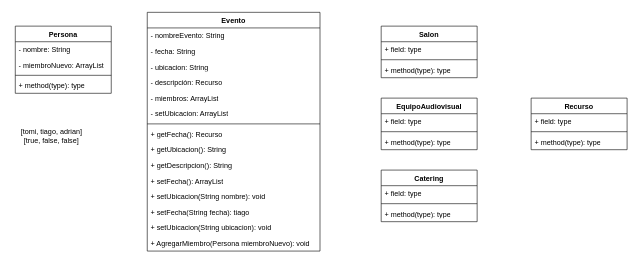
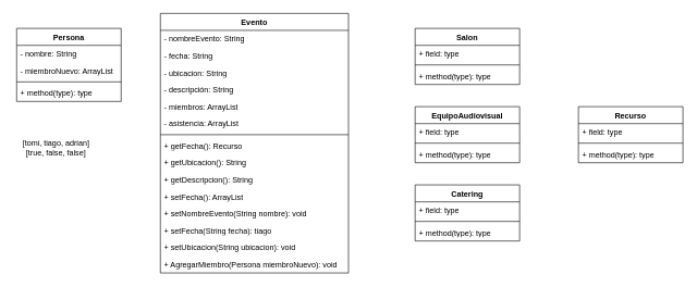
  <mxCell id="0" />
  <mxCell id="1" parent="0" />
  <mxCell id="2" value="Evento" style="swimlane;fontStyle=1;align=center;verticalAlign=top;childLayout=stackLayout;horizontal=1;startSize=26;horizontalStack=0;resizeParent=1;resizeParentMax=0;resizeLast=0;collapsible=1;marginBottom=0;whiteSpace=wrap;html=1;" vertex="1" parent="1"><mxGeometry x="245" y="20" width="288" height="398" as="geometry" /></mxCell>
  <mxCell id="3" value="- nombreEvento: String" style="text;strokeColor=none;fillColor=none;align=left;verticalAlign=top;spacingLeft=4;spacingRight=4;overflow=hidden;rotatable=0;points=[[0,0.5],[1,0.5]];portConstraint=eastwest;whiteSpace=wrap;html=1;" vertex="1" parent="2"><mxGeometry y="26" width="288" height="26" as="geometry" /></mxCell>
  <mxCell id="4" value="- fecha&lt;span style=&quot;background-color: initial;&quot;&gt;: String&lt;/span&gt;" style="text;strokeColor=none;fillColor=none;align=left;verticalAlign=top;spacingLeft=4;spacingRight=4;overflow=hidden;rotatable=0;points=[[0,0.5],[1,0.5]];portConstraint=eastwest;whiteSpace=wrap;html=1;" vertex="1" parent="2"><mxGeometry y="52" width="288" height="26" as="geometry" /></mxCell>
  <mxCell id="5" value="- ubicacion: String" style="text;strokeColor=none;fillColor=none;align=left;verticalAlign=top;spacingLeft=4;spacingRight=4;overflow=hidden;rotatable=0;points=[[0,0.5],[1,0.5]];portConstraint=eastwest;whiteSpace=wrap;html=1;" vertex="1" parent="2"><mxGeometry y="78" width="288" height="26" as="geometry" /></mxCell>
- <mxCell id="6" value="- descripción: Recurso" style="text;strokeColor=none;fillColor=none;align=left;verticalAlign=top;spacingLeft=4;spacingRight=4;overflow=hidden;rotatable=0;points=[[0,0.5],[1,0.5]];portConstraint=eastwest;whiteSpace=wrap;html=1;" vertex="1" parent="2"><mxGeometry y="104" width="288" height="26" as="geometry" /></mxCell>
+ <mxCell id="6" value="- descripción: String" style="text;strokeColor=none;fillColor=none;align=left;verticalAlign=top;spacingLeft=4;spacingRight=4;overflow=hidden;rotatable=0;points=[[0,0.5],[1,0.5]];portConstraint=eastwest;whiteSpace=wrap;html=1;" vertex="1" parent="2"><mxGeometry y="104" width="288" height="26" as="geometry" /></mxCell>
  <mxCell id="7" value="- miembros: ArrayList" style="text;strokeColor=none;fillColor=none;align=left;verticalAlign=top;spacingLeft=4;spacingRight=4;overflow=hidden;rotatable=0;points=[[0,0.5],[1,0.5]];portConstraint=eastwest;whiteSpace=wrap;html=1;" vertex="1" parent="2"><mxGeometry y="130" width="288" height="26" as="geometry" /></mxCell>
- <mxCell id="8" value="- setUbicacion: ArrayList" style="text;strokeColor=none;fillColor=none;align=left;verticalAlign=top;spacingLeft=4;spacingRight=4;overflow=hidden;rotatable=0;points=[[0,0.5],[1,0.5]];portConstraint=eastwest;whiteSpace=wrap;html=1;" vertex="1" parent="2"><mxGeometry y="156" width="288" height="26" as="geometry" /></mxCell>
+ <mxCell id="8" value="- asistencia: ArrayList" style="text;strokeColor=none;fillColor=none;align=left;verticalAlign=top;spacingLeft=4;spacingRight=4;overflow=hidden;rotatable=0;points=[[0,0.5],[1,0.5]];portConstraint=eastwest;whiteSpace=wrap;html=1;" vertex="1" parent="2"><mxGeometry y="156" width="288" height="26" as="geometry" /></mxCell>
  <mxCell id="9" value="" style="line;strokeWidth=1;fillColor=none;align=left;verticalAlign=middle;spacingTop=-1;spacingLeft=3;spacingRight=3;rotatable=0;labelPosition=right;points=[];portConstraint=eastwest;strokeColor=inherit;" vertex="1" parent="2"><mxGeometry y="182" width="288" height="8" as="geometry" /></mxCell>
  <mxCell id="10" value="+ getFecha(): Recurso" style="text;strokeColor=none;fillColor=none;align=left;verticalAlign=top;spacingLeft=4;spacingRight=4;overflow=hidden;rotatable=0;points=[[0,0.5],[1,0.5]];portConstraint=eastwest;whiteSpace=wrap;html=1;" vertex="1" parent="2"><mxGeometry y="190" width="288" height="26" as="geometry" /></mxCell>
  <mxCell id="11" value="+ getUbicacion(): String" style="text;strokeColor=none;fillColor=none;align=left;verticalAlign=top;spacingLeft=4;spacingRight=4;overflow=hidden;rotatable=0;points=[[0,0.5],[1,0.5]];portConstraint=eastwest;whiteSpace=wrap;html=1;" vertex="1" parent="2"><mxGeometry y="216" width="288" height="26" as="geometry" /></mxCell>
  <mxCell id="12" value="+ getDescripcion(): String" style="text;strokeColor=none;fillColor=none;align=left;verticalAlign=top;spacingLeft=4;spacingRight=4;overflow=hidden;rotatable=0;points=[[0,0.5],[1,0.5]];portConstraint=eastwest;whiteSpace=wrap;html=1;" vertex="1" parent="2"><mxGeometry y="242" width="288" height="26" as="geometry" /></mxCell>
  <mxCell id="13" value="+ setFecha(): ArrayList" style="text;strokeColor=none;fillColor=none;align=left;verticalAlign=top;spacingLeft=4;spacingRight=4;overflow=hidden;rotatable=0;points=[[0,0.5],[1,0.5]];portConstraint=eastwest;whiteSpace=wrap;html=1;" vertex="1" parent="2"><mxGeometry y="268" width="288" height="26" as="geometry" /></mxCell>
- <mxCell id="14" value="+ setUbicacion(String nombre): void" style="text;strokeColor=none;fillColor=none;align=left;verticalAlign=top;spacingLeft=4;spacingRight=4;overflow=hidden;rotatable=0;points=[[0,0.5],[1,0.5]];portConstraint=eastwest;whiteSpace=wrap;html=1;" vertex="1" parent="2"><mxGeometry y="294" width="288" height="26" as="geometry" /></mxCell>
+ <mxCell id="14" value="+ setNombreEvento(String nombre): void" style="text;strokeColor=none;fillColor=none;align=left;verticalAlign=top;spacingLeft=4;spacingRight=4;overflow=hidden;rotatable=0;points=[[0,0.5],[1,0.5]];portConstraint=eastwest;whiteSpace=wrap;html=1;" vertex="1" parent="2"><mxGeometry y="294" width="288" height="26" as="geometry" /></mxCell>
  <mxCell id="15" value="+ setFecha(String fecha): tiago" style="text;strokeColor=none;fillColor=none;align=left;verticalAlign=top;spacingLeft=4;spacingRight=4;overflow=hidden;rotatable=0;points=[[0,0.5],[1,0.5]];portConstraint=eastwest;whiteSpace=wrap;html=1;" vertex="1" parent="2"><mxGeometry y="320" width="288" height="26" as="geometry" /></mxCell>
  <mxCell id="16" value="+ setUbicacion(String ubicacion): void" style="text;strokeColor=none;fillColor=none;align=left;verticalAlign=top;spacingLeft=4;spacingRight=4;overflow=hidden;rotatable=0;points=[[0,0.5],[1,0.5]];portConstraint=eastwest;whiteSpace=wrap;html=1;" vertex="1" parent="2"><mxGeometry y="346" width="288" height="26" as="geometry" /></mxCell>
  <mxCell id="17" value="+ AgregarMiembro(Persona miembroNuevo): void" style="text;strokeColor=none;fillColor=none;align=left;verticalAlign=top;spacingLeft=4;spacingRight=4;overflow=hidden;rotatable=0;points=[[0,0.5],[1,0.5]];portConstraint=eastwest;whiteSpace=wrap;html=1;" vertex="1" parent="2"><mxGeometry y="372" width="288" height="26" as="geometry" /></mxCell>
  <mxCell id="18" value="Persona" style="swimlane;fontStyle=1;align=center;verticalAlign=top;childLayout=stackLayout;horizontal=1;startSize=26;horizontalStack=0;resizeParent=1;resizeParentMax=0;resizeLast=0;collapsible=1;marginBottom=0;whiteSpace=wrap;html=1;" vertex="1" parent="1"><mxGeometry x="25" y="43" width="160" height="112" as="geometry" /></mxCell>
  <mxCell id="19" value="- nombre: String" style="text;strokeColor=none;fillColor=none;align=left;verticalAlign=top;spacingLeft=4;spacingRight=4;overflow=hidden;rotatable=0;points=[[0,0.5],[1,0.5]];portConstraint=eastwest;whiteSpace=wrap;html=1;" vertex="1" parent="18"><mxGeometry y="26" width="160" height="26" as="geometry" /></mxCell>
  <mxCell id="20" value="- miembroNuevo: ArrayList" style="text;strokeColor=none;fillColor=none;align=left;verticalAlign=top;spacingLeft=4;spacingRight=4;overflow=hidden;rotatable=0;points=[[0,0.5],[1,0.5]];portConstraint=eastwest;whiteSpace=wrap;html=1;" vertex="1" parent="18"><mxGeometry y="52" width="160" height="26" as="geometry" /></mxCell>
  <mxCell id="21" value="" style="line;strokeWidth=1;fillColor=none;align=left;verticalAlign=middle;spacingTop=-1;spacingLeft=3;spacingRight=3;rotatable=0;labelPosition=right;points=[];portConstraint=eastwest;strokeColor=inherit;" vertex="1" parent="18"><mxGeometry y="78" width="160" height="8" as="geometry" /></mxCell>
  <mxCell id="22" value="+ method(type): type" style="text;strokeColor=none;fillColor=none;align=left;verticalAlign=top;spacingLeft=4;spacingRight=4;overflow=hidden;rotatable=0;points=[[0,0.5],[1,0.5]];portConstraint=eastwest;whiteSpace=wrap;html=1;" vertex="1" parent="18"><mxGeometry y="86" width="160" height="26" as="geometry" /></mxCell>
  <mxCell id="23" value="Salon" style="swimlane;fontStyle=1;align=center;verticalAlign=top;childLayout=stackLayout;horizontal=1;startSize=26;horizontalStack=0;resizeParent=1;resizeParentMax=0;resizeLast=0;collapsible=1;marginBottom=0;whiteSpace=wrap;html=1;" vertex="1" parent="1"><mxGeometry x="635" y="43" width="160" height="86" as="geometry" /></mxCell>
  <mxCell id="24" value="+ field: type" style="text;strokeColor=none;fillColor=none;align=left;verticalAlign=top;spacingLeft=4;spacingRight=4;overflow=hidden;rotatable=0;points=[[0,0.5],[1,0.5]];portConstraint=eastwest;whiteSpace=wrap;html=1;" vertex="1" parent="23"><mxGeometry y="26" width="160" height="26" as="geometry" /></mxCell>
  <mxCell id="25" value="" style="line;strokeWidth=1;fillColor=none;align=left;verticalAlign=middle;spacingTop=-1;spacingLeft=3;spacingRight=3;rotatable=0;labelPosition=right;points=[];portConstraint=eastwest;strokeColor=inherit;" vertex="1" parent="23"><mxGeometry y="52" width="160" height="8" as="geometry" /></mxCell>
  <mxCell id="26" value="+ method(type): type" style="text;strokeColor=none;fillColor=none;align=left;verticalAlign=top;spacingLeft=4;spacingRight=4;overflow=hidden;rotatable=0;points=[[0,0.5],[1,0.5]];portConstraint=eastwest;whiteSpace=wrap;html=1;" vertex="1" parent="23"><mxGeometry y="60" width="160" height="26" as="geometry" /></mxCell>
  <mxCell id="27" value="EquipoAudiovisual" style="swimlane;fontStyle=1;align=center;verticalAlign=top;childLayout=stackLayout;horizontal=1;startSize=26;horizontalStack=0;resizeParent=1;resizeParentMax=0;resizeLast=0;collapsible=1;marginBottom=0;whiteSpace=wrap;html=1;" vertex="1" parent="1"><mxGeometry x="635" y="163" width="160" height="86" as="geometry" /></mxCell>
  <mxCell id="28" value="+ field: type" style="text;strokeColor=none;fillColor=none;align=left;verticalAlign=top;spacingLeft=4;spacingRight=4;overflow=hidden;rotatable=0;points=[[0,0.5],[1,0.5]];portConstraint=eastwest;whiteSpace=wrap;html=1;" vertex="1" parent="27"><mxGeometry y="26" width="160" height="26" as="geometry" /></mxCell>
  <mxCell id="29" value="" style="line;strokeWidth=1;fillColor=none;align=left;verticalAlign=middle;spacingTop=-1;spacingLeft=3;spacingRight=3;rotatable=0;labelPosition=right;points=[];portConstraint=eastwest;strokeColor=inherit;" vertex="1" parent="27"><mxGeometry y="52" width="160" height="8" as="geometry" /></mxCell>
  <mxCell id="30" value="+ method(type): type" style="text;strokeColor=none;fillColor=none;align=left;verticalAlign=top;spacingLeft=4;spacingRight=4;overflow=hidden;rotatable=0;points=[[0,0.5],[1,0.5]];portConstraint=eastwest;whiteSpace=wrap;html=1;" vertex="1" parent="27"><mxGeometry y="60" width="160" height="26" as="geometry" /></mxCell>
  <mxCell id="31" value="Catering" style="swimlane;fontStyle=1;align=center;verticalAlign=top;childLayout=stackLayout;horizontal=1;startSize=26;horizontalStack=0;resizeParent=1;resizeParentMax=0;resizeLast=0;collapsible=1;marginBottom=0;whiteSpace=wrap;html=1;" vertex="1" parent="1"><mxGeometry x="635" y="283" width="160" height="86" as="geometry" /></mxCell>
  <mxCell id="32" value="+ field: type" style="text;strokeColor=none;fillColor=none;align=left;verticalAlign=top;spacingLeft=4;spacingRight=4;overflow=hidden;rotatable=0;points=[[0,0.5],[1,0.5]];portConstraint=eastwest;whiteSpace=wrap;html=1;" vertex="1" parent="31"><mxGeometry y="26" width="160" height="26" as="geometry" /></mxCell>
  <mxCell id="33" value="" style="line;strokeWidth=1;fillColor=none;align=left;verticalAlign=middle;spacingTop=-1;spacingLeft=3;spacingRight=3;rotatable=0;labelPosition=right;points=[];portConstraint=eastwest;strokeColor=inherit;" vertex="1" parent="31"><mxGeometry y="52" width="160" height="8" as="geometry" /></mxCell>
  <mxCell id="34" value="+ method(type): type" style="text;strokeColor=none;fillColor=none;align=left;verticalAlign=top;spacingLeft=4;spacingRight=4;overflow=hidden;rotatable=0;points=[[0,0.5],[1,0.5]];portConstraint=eastwest;whiteSpace=wrap;html=1;" vertex="1" parent="31"><mxGeometry y="60" width="160" height="26" as="geometry" /></mxCell>
  <mxCell id="35" value="Recurso" style="swimlane;fontStyle=1;align=center;verticalAlign=top;childLayout=stackLayout;horizontal=1;startSize=26;horizontalStack=0;resizeParent=1;resizeParentMax=0;resizeLast=0;collapsible=1;marginBottom=0;whiteSpace=wrap;html=1;" vertex="1" parent="1"><mxGeometry x="885" y="163" width="160" height="86" as="geometry" /></mxCell>
  <mxCell id="36" value="+ field: type" style="text;strokeColor=none;fillColor=none;align=left;verticalAlign=top;spacingLeft=4;spacingRight=4;overflow=hidden;rotatable=0;points=[[0,0.5],[1,0.5]];portConstraint=eastwest;whiteSpace=wrap;html=1;" vertex="1" parent="35"><mxGeometry y="26" width="160" height="26" as="geometry" /></mxCell>
  <mxCell id="37" value="" style="line;strokeWidth=1;fillColor=none;align=left;verticalAlign=middle;spacingTop=-1;spacingLeft=3;spacingRight=3;rotatable=0;labelPosition=right;points=[];portConstraint=eastwest;strokeColor=inherit;" vertex="1" parent="35"><mxGeometry y="52" width="160" height="8" as="geometry" /></mxCell>
  <mxCell id="38" value="+ method(type): type" style="text;strokeColor=none;fillColor=none;align=left;verticalAlign=top;spacingLeft=4;spacingRight=4;overflow=hidden;rotatable=0;points=[[0,0.5],[1,0.5]];portConstraint=eastwest;whiteSpace=wrap;html=1;" vertex="1" parent="35"><mxGeometry y="60" width="160" height="26" as="geometry" /></mxCell>
  <mxCell id="39" value="[tomi, tiago, adrian]&lt;div&gt;[true, false, false]&lt;/div&gt;" style="text;html=1;align=center;verticalAlign=middle;resizable=0;points=[];autosize=1;strokeColor=none;fillColor=none;" vertex="1" parent="1"><mxGeometry x="20" y="206" width="130" height="40" as="geometry" /></mxCell>
